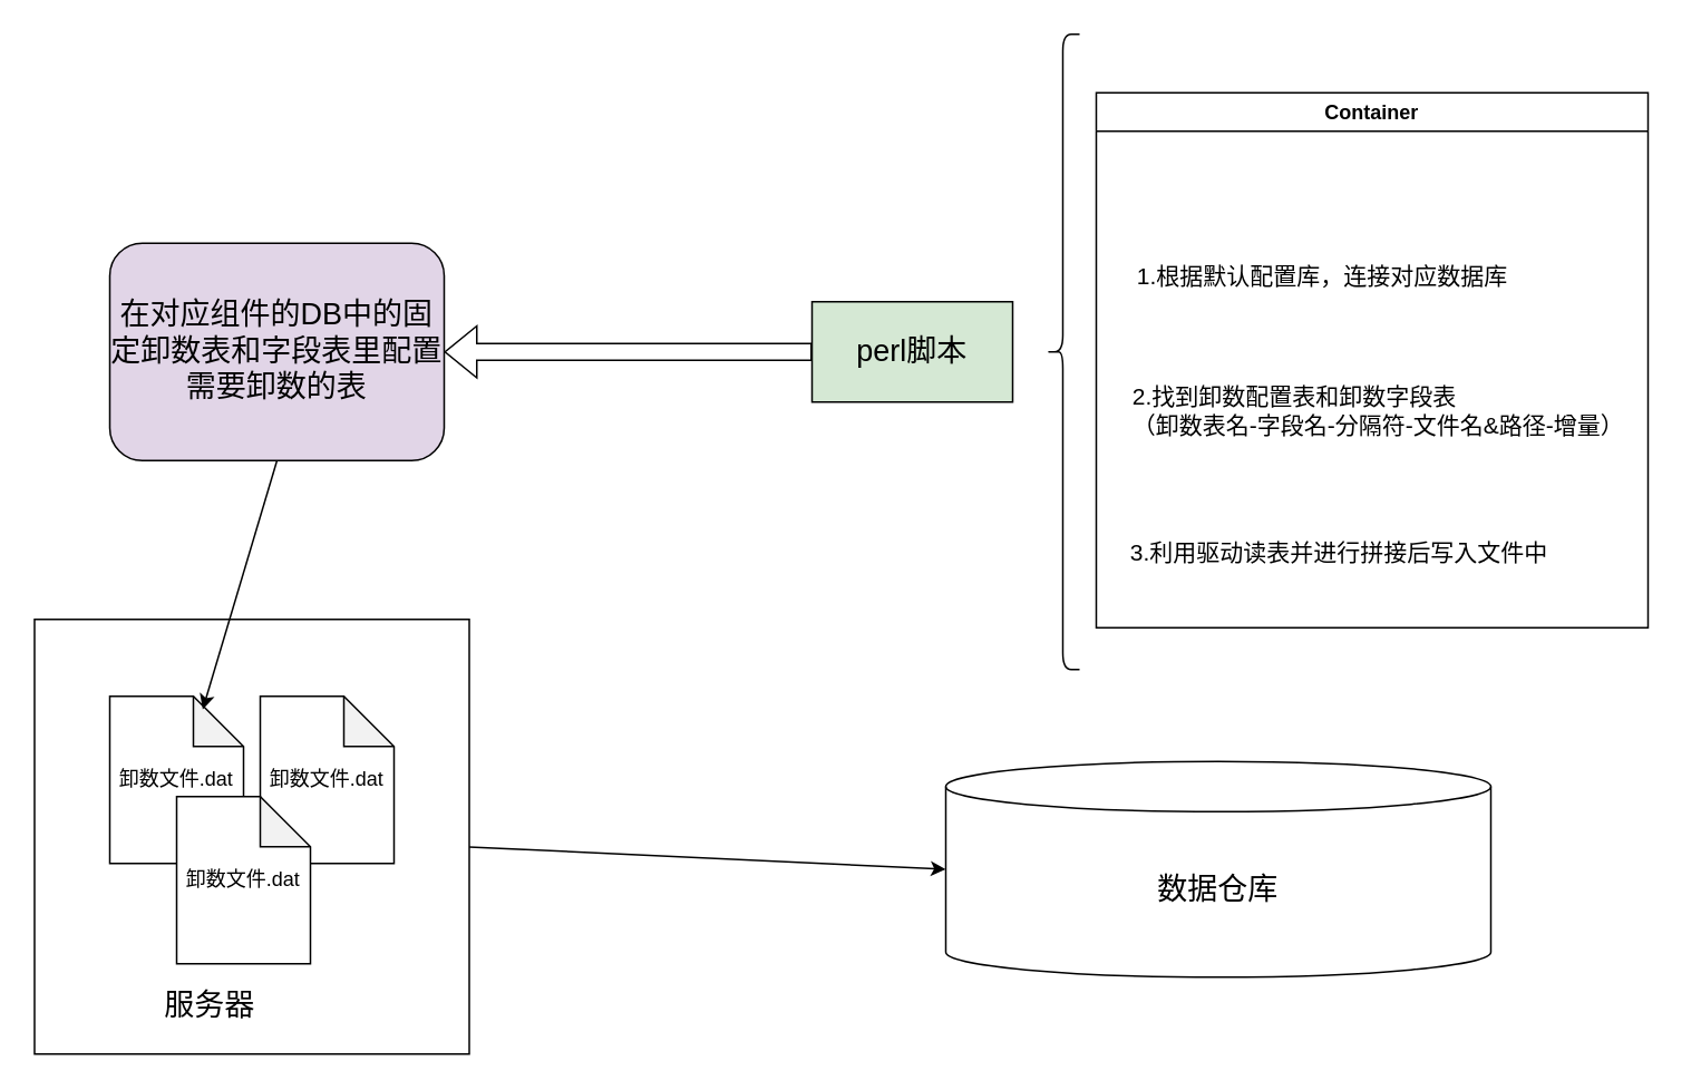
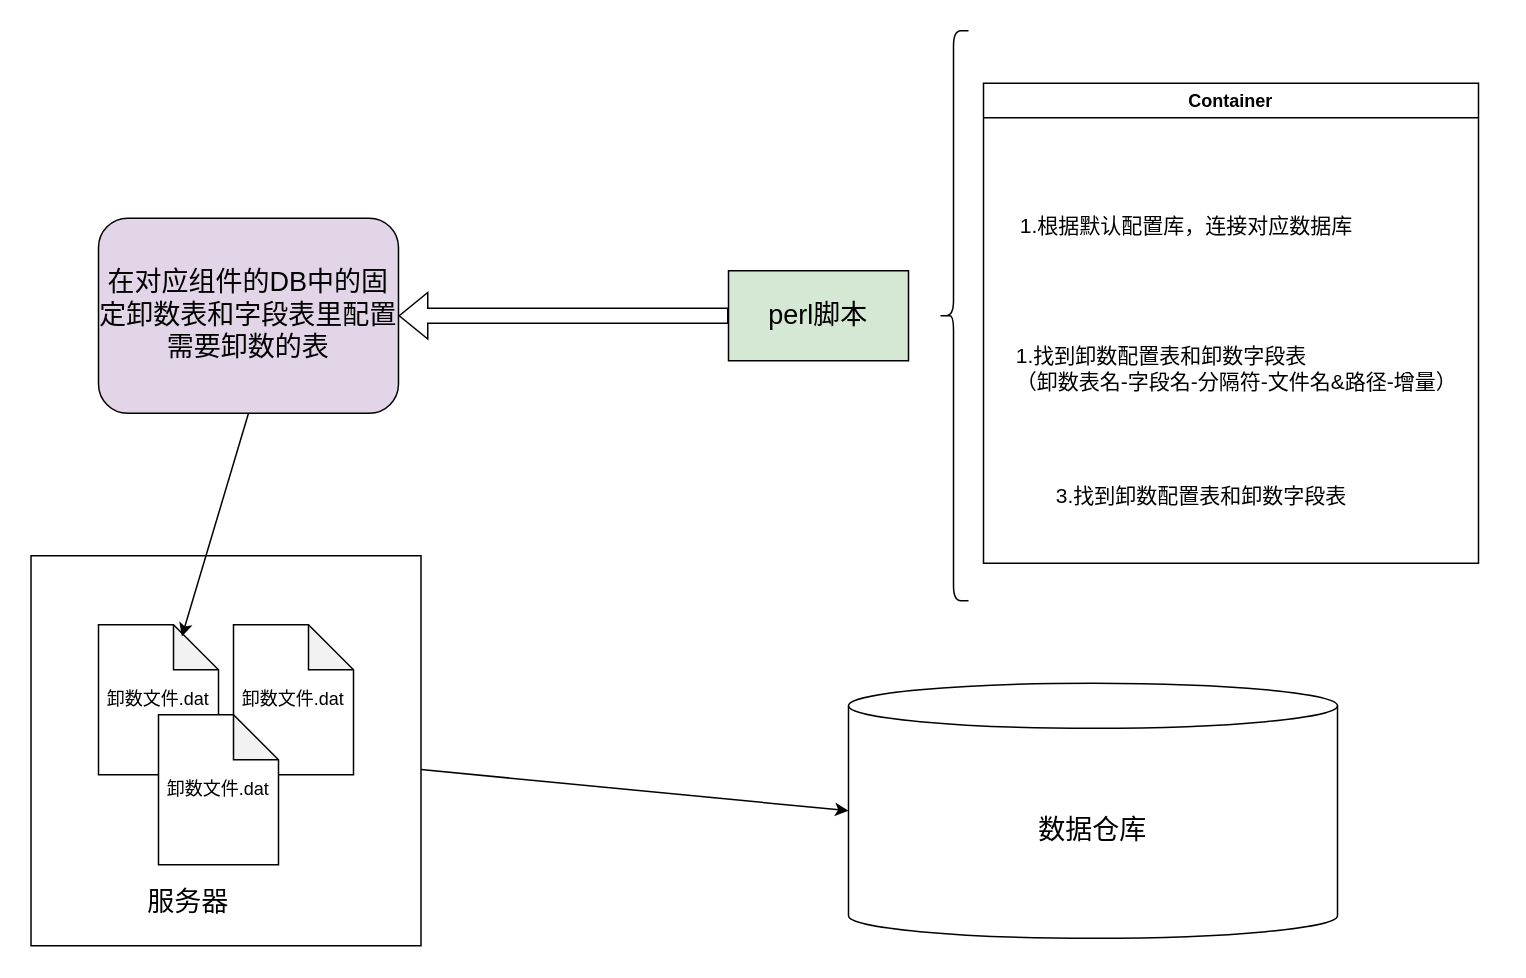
  <mxCell id="0" />
  <mxCell id="1" parent="0" />
  <mxCell id="2" value="&lt;font style=&quot;font-size: 18px;&quot;&gt;在对应组件的DB中的固定卸数表和字段表里配置需要卸数的表&lt;/font&gt;" style="rounded=1;whiteSpace=wrap;html=1;fillColor=#e1d5e7;" vertex="1" parent="1"><mxGeometry x="65" y="145" width="200" height="130" as="geometry" /></mxCell>
  <mxCell id="3" value="&lt;font style=&quot;font-size: 18px;&quot;&gt;perl脚本&lt;/font&gt;" style="rounded=0;whiteSpace=wrap;html=1;fillColor=#d5e8d4;" vertex="1" parent="1"><mxGeometry x="485" y="180" width="120" height="60" as="geometry" /></mxCell>
  <mxCell id="4" value="" style="shape=flexArrow;endArrow=classic;html=1;rounded=0;entryX=1;entryY=0.5;entryDx=0;entryDy=0;exitX=0;exitY=0.5;exitDx=0;exitDy=0;" edge="1" parent="1" source="3" target="2"><mxGeometry width="50" height="50" relative="1" as="geometry"><mxPoint x="395" y="475" as="sourcePoint" /><mxPoint x="485" y="385" as="targetPoint" /></mxGeometry></mxCell>
  <mxCell id="5" value="" style="group" vertex="1" connectable="0" parent="1"><mxGeometry x="65" y="416" width="215" height="214" as="geometry" /></mxCell>
  <mxCell id="6" value="" style="whiteSpace=wrap;html=1;aspect=fixed;" vertex="1" parent="5"><mxGeometry x="-45" y="-46" width="260" height="260" as="geometry" /></mxCell>
  <mxCell id="7" value="卸数文件.dat" style="shape=note;whiteSpace=wrap;html=1;backgroundOutline=1;darkOpacity=0.05;" vertex="1" parent="5"><mxGeometry width="80" height="100" as="geometry" /></mxCell>
  <mxCell id="8" value="卸数文件.dat" style="shape=note;whiteSpace=wrap;html=1;backgroundOutline=1;darkOpacity=0.05;" vertex="1" parent="5"><mxGeometry x="90" width="80" height="100" as="geometry" /></mxCell>
  <mxCell id="9" value="卸数文件.dat" style="shape=note;whiteSpace=wrap;html=1;backgroundOutline=1;darkOpacity=0.05;" vertex="1" parent="5"><mxGeometry x="40" y="60" width="80" height="100" as="geometry" /></mxCell>
  <mxCell id="10" value="&lt;font style=&quot;font-size: 18px;&quot;&gt;服务器&lt;/font&gt;" style="text;html=1;align=center;verticalAlign=middle;whiteSpace=wrap;rounded=0;" vertex="1" parent="5"><mxGeometry x="30" y="170" width="60" height="30" as="geometry" /></mxCell>
  <mxCell id="11" value="" style="endArrow=classic;html=1;rounded=0;exitX=0.5;exitY=1;exitDx=0;exitDy=0;entryX=0.695;entryY=0.078;entryDx=0;entryDy=0;entryPerimeter=0;" edge="1" parent="1" source="2" target="7"><mxGeometry width="50" height="50" relative="1" as="geometry"><mxPoint x="325" y="385" as="sourcePoint" /><mxPoint x="375" y="335" as="targetPoint" /></mxGeometry></mxCell>
  <mxCell id="12" value="" style="shape=curlyBracket;whiteSpace=wrap;html=1;rounded=1;labelPosition=left;verticalLabelPosition=middle;align=right;verticalAlign=middle;" vertex="1" parent="1"><mxGeometry x="625" y="20" width="20" height="380" as="geometry" /></mxCell>
  <mxCell id="13" value="Container" style="swimlane;" vertex="1" parent="1"><mxGeometry x="655" y="55" width="330" height="320" as="geometry" /></mxCell>
- <mxCell id="14" value="&lt;font style=&quot;font-size: 14px;&quot;&gt;1.根据默认配置库，连接对应数据库&lt;/font&gt;" style="text;html=1;align=center;verticalAlign=middle;resizable=0;points=[];autosize=1;strokeColor=none;fillColor=none;" vertex="1" parent="13"><mxGeometry x="10" y="95" width="250" height="30" as="geometry" /></mxCell>
- <mxCell id="15" value="&lt;font style=&quot;font-size: 14px;&quot;&gt;2.找到卸数配置表和卸数字段表&lt;br&gt;（卸数表名-字段名-分隔符-文件名&amp;amp;路径-增量）&lt;/font&gt;" style="text;html=1;align=left;verticalAlign=middle;resizable=0;points=[];autosize=1;strokeColor=none;fillColor=none;" vertex="1" parent="13"><mxGeometry x="20" y="165" width="320" height="50" as="geometry" /></mxCell>
- <mxCell id="16" value="&lt;font style=&quot;font-size: 14px;&quot;&gt;3.利用驱动读表并进行拼接后写入文件中&lt;/font&gt;" style="text;html=1;align=center;verticalAlign=middle;resizable=0;points=[];autosize=1;strokeColor=none;fillColor=none;" vertex="1" parent="13"><mxGeometry x="10" y="260" width="270" height="30" as="geometry" /></mxCell>
- <mxCell id="17" value="&lt;font style=&quot;font-size: 18px;&quot;&gt;数据仓库&lt;/font&gt;" style="shape=cylinder3;whiteSpace=wrap;html=1;boundedLbl=1;backgroundOutline=1;size=15;" vertex="1" parent="1"><mxGeometry x="565" y="455" width="326" height="129" as="geometry" /></mxCell>
+ <mxCell id="14" value="&lt;font style=&quot;font-size: 14px;&quot;&gt;1.根据默认配置库，连接对应数据库&lt;/font&gt;" style="text;html=1;align=center;verticalAlign=middle;resizable=0;points=[];autosize=1;strokeColor=none;fillColor=none;" vertex="1" parent="13"><mxGeometry x="10" y="80" width="250" height="30" as="geometry" /></mxCell>
+ <mxCell id="15" value="&lt;font style=&quot;font-size: 14px;&quot;&gt;1.找到卸数配置表和卸数字段表&lt;br&gt;（卸数表名-字段名-分隔符-文件名&amp;amp;路径-增量）&lt;/font&gt;" style="text;html=1;align=left;verticalAlign=middle;resizable=0;points=[];autosize=1;strokeColor=none;fillColor=none;" vertex="1" parent="13"><mxGeometry x="20" y="165" width="320" height="50" as="geometry" /></mxCell>
+ <mxCell id="16" value="&lt;font style=&quot;font-size: 14px;&quot;&gt;3.找到卸数配置表和卸数字段表&lt;/font&gt;" style="text;html=1;align=center;verticalAlign=middle;resizable=0;points=[];autosize=1;strokeColor=none;fillColor=none;" vertex="1" parent="13"><mxGeometry x="10" y="260" width="270" height="30" as="geometry" /></mxCell>
+ <mxCell id="17" value="&lt;font style=&quot;font-size: 18px;&quot;&gt;数据仓库&lt;/font&gt;" style="shape=cylinder3;whiteSpace=wrap;html=1;boundedLbl=1;backgroundOutline=1;size=15;" vertex="1" parent="1"><mxGeometry x="565" y="455" width="326" height="170" as="geometry" /></mxCell>
  <mxCell id="18" value="" style="endArrow=classic;html=1;rounded=0;entryX=0;entryY=0.5;entryDx=0;entryDy=0;entryPerimeter=0;" edge="1" parent="1" source="6" target="17"><mxGeometry width="50" height="50" relative="1" as="geometry"><mxPoint x="365" y="585" as="sourcePoint" /><mxPoint x="415" y="535" as="targetPoint" /></mxGeometry></mxCell>
